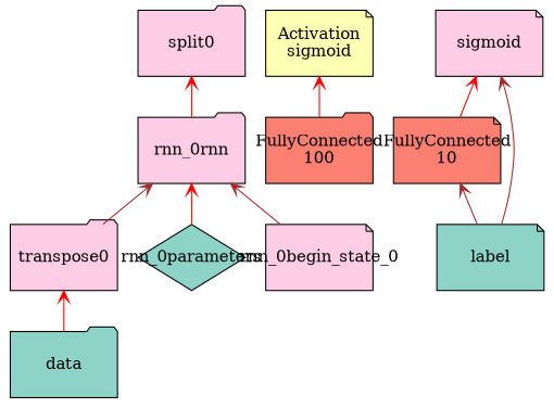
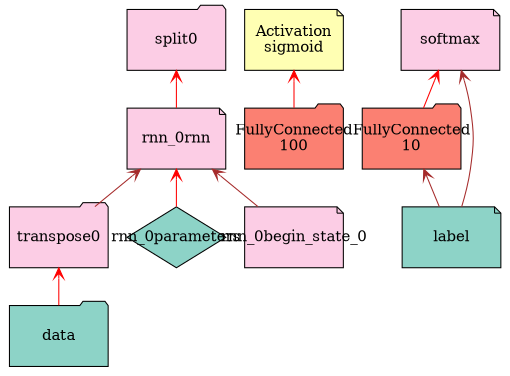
  digraph {
    node [fillcolor="#fccde5" fixedsize=true shape=folder style=filled]
    edge [arrowtail=open color=red dir=back]
    n1 [fillcolor="#8dd3c7" height=0.8034 label=data width=1.3]
    n2 [height=0.8034 label=transpose0 width=1.3]
    n3 [fillcolor="#8dd3c7" height=0.8034 label=rnn_0parameters shape=diamond width=1.3]
    n4 [height=0.8034 label=rnn_0begin_state_0 shape=note width=1.3]
-   n5 [height=0.8034 label=rnn_0rnn width=1.3]
+   n5 [height=0.8034 label=rnn_0rnn shape=note width=1.3]
    n6 [height=0.8034 label=split0 width=1.3]
    n7 [fillcolor="#fb8072" height=0.8034 label="FullyConnected\n100" width=1.3]
    n8 [fillcolor="#ffffb3" height=0.8034 label="Activation\nsigmoid" shape=note width=1.3]
-   n9 [fillcolor="#fb8072" height=0.8034 label="FullyConnected\n10" shape=note width=1.3]
+   n9 [fillcolor="#fb8072" height=0.8034 label="FullyConnected\n10" width=1.3]
    n10 [fillcolor="#8dd3c7" height=0.8034 label=label shape=note width=1.3]
-   n11 [height=0.8034 label=sigmoid shape=note width=1.3]
+   n11 [height=0.8034 label=softmax shape=note width=1.3]
    n2 -> n1
    n5 -> n2 [color=brown]
    n5 -> n3
    n5 -> n4 [color=brown]
    n6 -> n5
    n8 -> n7
    n9 -> n10 [color=brown]
    n11 -> n9
    n11 -> n10 [color=brown]
  }
